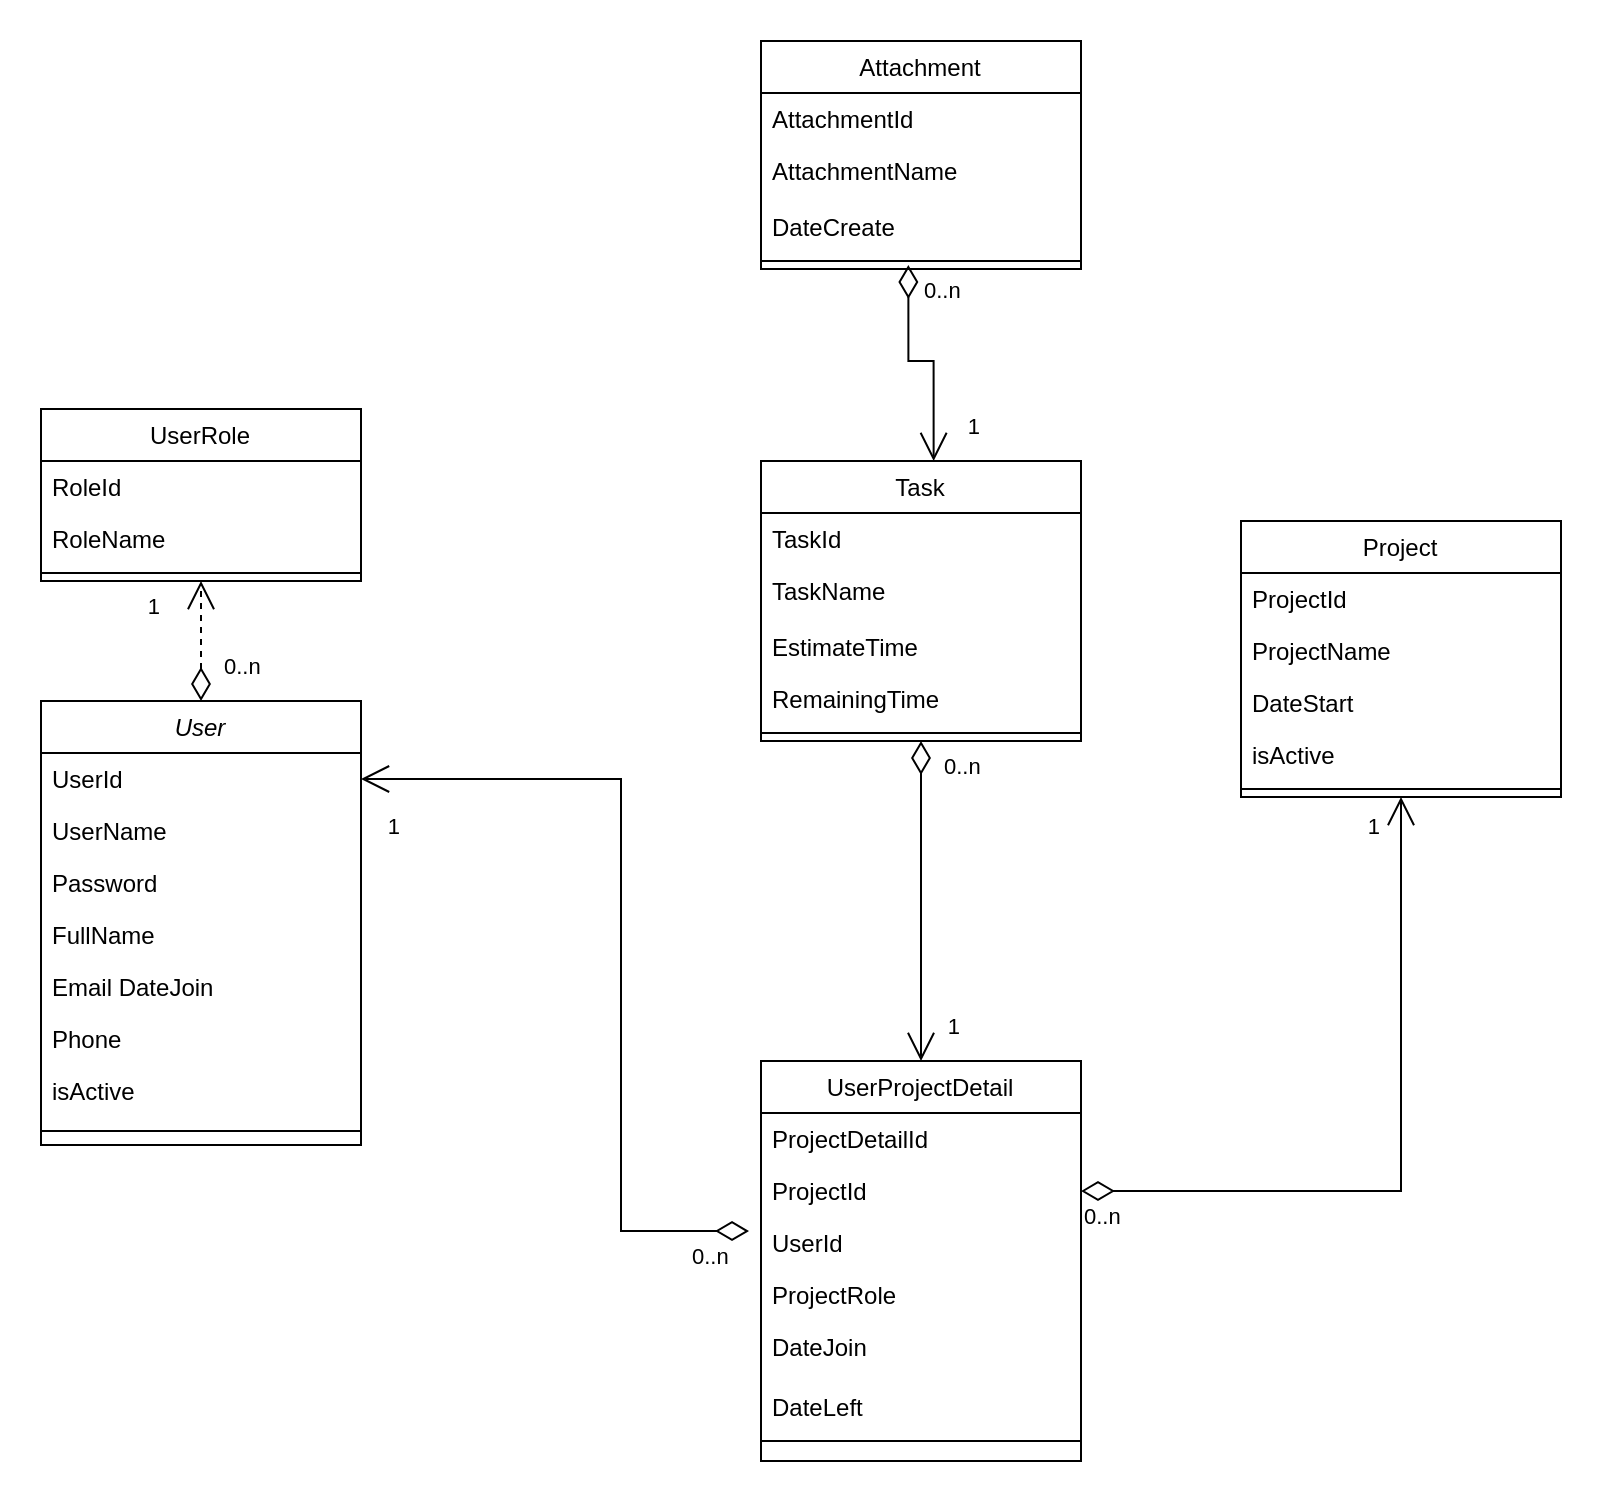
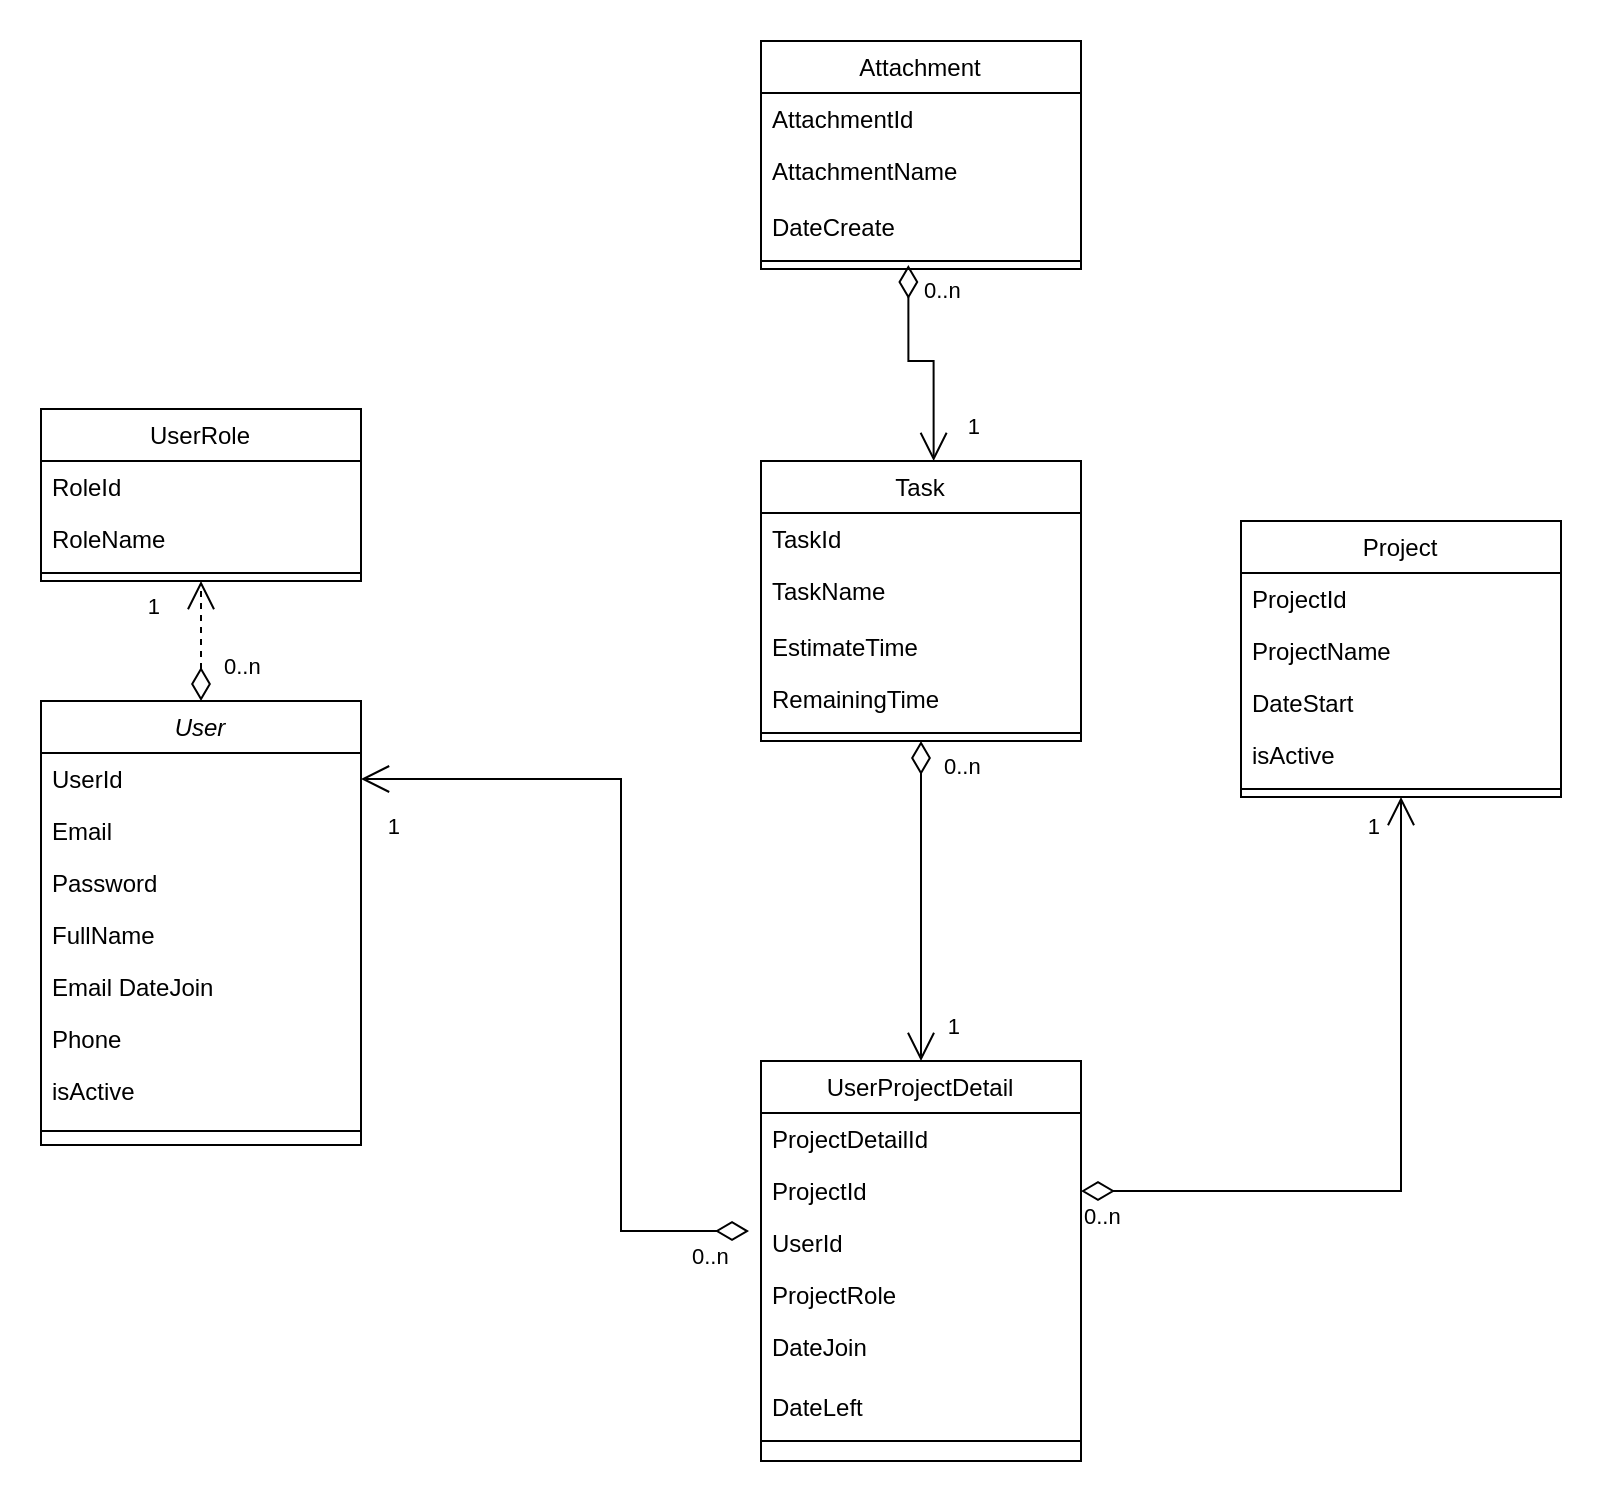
  <mxCell id="0" />
  <mxCell id="1" parent="0" />
  <mxCell id="2" value="User&#10;" style="swimlane;fontStyle=2;align=center;verticalAlign=top;childLayout=stackLayout;horizontal=1;startSize=26;horizontalStack=0;resizeParent=1;resizeLast=0;collapsible=1;marginBottom=0;rounded=0;shadow=0;strokeWidth=1;" vertex="1" parent="1"><mxGeometry x="20" y="350" width="160" height="222" as="geometry"><mxRectangle x="230" y="140" width="160" height="26" as="alternateBounds" /></mxGeometry></mxCell>
  <mxCell id="3" value="UserId" style="text;align=left;verticalAlign=top;spacingLeft=4;spacingRight=4;overflow=hidden;rotatable=0;points=[[0,0.5],[1,0.5]];portConstraint=eastwest;" vertex="1" parent="2"><mxGeometry y="26" width="160" height="26" as="geometry" /></mxCell>
- <mxCell id="4" value="UserName" style="text;align=left;verticalAlign=top;spacingLeft=4;spacingRight=4;overflow=hidden;rotatable=0;points=[[0,0.5],[1,0.5]];portConstraint=eastwest;rounded=0;shadow=0;html=0;" vertex="1" parent="2"><mxGeometry y="52" width="160" height="26" as="geometry" /></mxCell>
+ <mxCell id="4" value="Email" style="text;align=left;verticalAlign=top;spacingLeft=4;spacingRight=4;overflow=hidden;rotatable=0;points=[[0,0.5],[1,0.5]];portConstraint=eastwest;rounded=0;shadow=0;html=0;" vertex="1" parent="2"><mxGeometry y="52" width="160" height="26" as="geometry" /></mxCell>
  <mxCell id="5" value="Password" style="text;align=left;verticalAlign=top;spacingLeft=4;spacingRight=4;overflow=hidden;rotatable=0;points=[[0,0.5],[1,0.5]];portConstraint=eastwest;rounded=0;shadow=0;html=0;" vertex="1" parent="2"><mxGeometry y="78" width="160" height="26" as="geometry" /></mxCell>
  <mxCell id="6" value="FullName" style="text;align=left;verticalAlign=top;spacingLeft=4;spacingRight=4;overflow=hidden;rotatable=0;points=[[0,0.5],[1,0.5]];portConstraint=eastwest;rounded=0;shadow=0;html=0;" vertex="1" parent="2"><mxGeometry y="104" width="160" height="26" as="geometry" /></mxCell>
  <mxCell id="7" value="Email DateJoin" style="text;align=left;verticalAlign=top;spacingLeft=4;spacingRight=4;overflow=hidden;rotatable=0;points=[[0,0.5],[1,0.5]];portConstraint=eastwest;rounded=0;shadow=0;html=0;" vertex="1" parent="2"><mxGeometry y="130" width="160" height="26" as="geometry" /></mxCell>
  <mxCell id="8" value="Phone" style="text;align=left;verticalAlign=top;spacingLeft=4;spacingRight=4;overflow=hidden;rotatable=0;points=[[0,0.5],[1,0.5]];portConstraint=eastwest;rounded=0;shadow=0;html=0;" vertex="1" parent="2"><mxGeometry y="156" width="160" height="26" as="geometry" /></mxCell>
  <mxCell id="9" value="isActive" style="text;align=left;verticalAlign=top;spacingLeft=4;spacingRight=4;overflow=hidden;rotatable=0;points=[[0,0.5],[1,0.5]];portConstraint=eastwest;rounded=0;shadow=0;html=0;" vertex="1" parent="2"><mxGeometry y="182" width="160" height="26" as="geometry" /></mxCell>
  <mxCell id="10" value="" style="line;html=1;strokeWidth=1;align=left;verticalAlign=middle;spacingTop=-1;spacingLeft=3;spacingRight=3;rotatable=0;labelPosition=right;points=[];portConstraint=eastwest;" vertex="1" parent="2"><mxGeometry y="208" width="160" height="14" as="geometry" /></mxCell>
  <mxCell id="11" value="Task" style="swimlane;fontStyle=0;align=center;verticalAlign=top;childLayout=stackLayout;horizontal=1;startSize=26;horizontalStack=0;resizeParent=1;resizeLast=0;collapsible=1;marginBottom=0;rounded=0;shadow=0;strokeWidth=1;" vertex="1" parent="1"><mxGeometry x="380" y="230" width="160" height="140" as="geometry"><mxRectangle x="130" y="380" width="160" height="26" as="alternateBounds" /></mxGeometry></mxCell>
  <mxCell id="12" value="TaskId" style="text;align=left;verticalAlign=top;spacingLeft=4;spacingRight=4;overflow=hidden;rotatable=0;points=[[0,0.5],[1,0.5]];portConstraint=eastwest;" vertex="1" parent="11"><mxGeometry y="26" width="160" height="26" as="geometry" /></mxCell>
  <mxCell id="13" value="TaskName" style="text;align=left;verticalAlign=top;spacingLeft=4;spacingRight=4;overflow=hidden;rotatable=0;points=[[0,0.5],[1,0.5]];portConstraint=eastwest;rounded=0;shadow=0;html=0;" vertex="1" parent="11"><mxGeometry y="52" width="160" height="28" as="geometry" /></mxCell>
  <mxCell id="14" value="EstimateTime" style="text;align=left;verticalAlign=top;spacingLeft=4;spacingRight=4;overflow=hidden;rotatable=0;points=[[0,0.5],[1,0.5]];portConstraint=eastwest;rounded=0;shadow=0;html=0;" vertex="1" parent="11"><mxGeometry y="80" width="160" height="26" as="geometry" /></mxCell>
  <mxCell id="15" value="RemainingTime" style="text;align=left;verticalAlign=top;spacingLeft=4;spacingRight=4;overflow=hidden;rotatable=0;points=[[0,0.5],[1,0.5]];portConstraint=eastwest;rounded=0;shadow=0;html=0;" vertex="1" parent="11"><mxGeometry y="106" width="160" height="26" as="geometry" /></mxCell>
  <mxCell id="16" value="" style="line;html=1;strokeWidth=1;align=left;verticalAlign=middle;spacingTop=-1;spacingLeft=3;spacingRight=3;rotatable=0;labelPosition=right;points=[];portConstraint=eastwest;" vertex="1" parent="11"><mxGeometry y="132" width="160" height="8" as="geometry" /></mxCell>
  <mxCell id="17" value="UserProjectDetail" style="swimlane;fontStyle=0;align=center;verticalAlign=top;childLayout=stackLayout;horizontal=1;startSize=26;horizontalStack=0;resizeParent=1;resizeLast=0;collapsible=1;marginBottom=0;rounded=0;shadow=0;strokeWidth=1;" vertex="1" parent="1"><mxGeometry x="380" y="530" width="160" height="200" as="geometry"><mxRectangle x="340" y="380" width="170" height="26" as="alternateBounds" /></mxGeometry></mxCell>
  <mxCell id="18" value="ProjectDetailId" style="text;align=left;verticalAlign=top;spacingLeft=4;spacingRight=4;overflow=hidden;rotatable=0;points=[[0,0.5],[1,0.5]];portConstraint=eastwest;" vertex="1" parent="17"><mxGeometry y="26" width="160" height="26" as="geometry" /></mxCell>
  <mxCell id="19" value="ProjectId" style="text;align=left;verticalAlign=top;spacingLeft=4;spacingRight=4;overflow=hidden;rotatable=0;points=[[0,0.5],[1,0.5]];portConstraint=eastwest;" vertex="1" parent="17"><mxGeometry y="52" width="160" height="26" as="geometry" /></mxCell>
  <mxCell id="20" value="UserId" style="text;align=left;verticalAlign=top;spacingLeft=4;spacingRight=4;overflow=hidden;rotatable=0;points=[[0,0.5],[1,0.5]];portConstraint=eastwest;" vertex="1" parent="17"><mxGeometry y="78" width="160" height="26" as="geometry" /></mxCell>
  <mxCell id="21" value="ProjectRole" style="text;align=left;verticalAlign=top;spacingLeft=4;spacingRight=4;overflow=hidden;rotatable=0;points=[[0,0.5],[1,0.5]];portConstraint=eastwest;" vertex="1" parent="17"><mxGeometry y="104" width="160" height="26" as="geometry" /></mxCell>
  <mxCell id="22" value="DateJoin" style="text;align=left;verticalAlign=top;spacingLeft=4;spacingRight=4;overflow=hidden;rotatable=0;points=[[0,0.5],[1,0.5]];portConstraint=eastwest;" vertex="1" parent="17"><mxGeometry y="130" width="160" height="30" as="geometry" /></mxCell>
  <mxCell id="23" value="DateLeft" style="text;align=left;verticalAlign=top;spacingLeft=4;spacingRight=4;overflow=hidden;rotatable=0;points=[[0,0.5],[1,0.5]];portConstraint=eastwest;" vertex="1" parent="17"><mxGeometry y="160" width="160" height="26" as="geometry" /></mxCell>
  <mxCell id="24" value="" style="line;html=1;strokeWidth=1;align=left;verticalAlign=middle;spacingTop=-1;spacingLeft=3;spacingRight=3;rotatable=0;labelPosition=right;points=[];portConstraint=eastwest;" vertex="1" parent="17"><mxGeometry y="186" width="160" height="8" as="geometry" /></mxCell>
  <mxCell id="25" value="Project" style="swimlane;fontStyle=0;align=center;verticalAlign=top;childLayout=stackLayout;horizontal=1;startSize=26;horizontalStack=0;resizeParent=1;resizeLast=0;collapsible=1;marginBottom=0;rounded=0;shadow=0;strokeWidth=1;" vertex="1" parent="1"><mxGeometry x="620" y="260" width="160" height="138" as="geometry"><mxRectangle x="550" y="140" width="160" height="26" as="alternateBounds" /></mxGeometry></mxCell>
  <mxCell id="26" value="ProjectId" style="text;align=left;verticalAlign=top;spacingLeft=4;spacingRight=4;overflow=hidden;rotatable=0;points=[[0,0.5],[1,0.5]];portConstraint=eastwest;" vertex="1" parent="25"><mxGeometry y="26" width="160" height="26" as="geometry" /></mxCell>
  <mxCell id="27" value="ProjectName" style="text;align=left;verticalAlign=top;spacingLeft=4;spacingRight=4;overflow=hidden;rotatable=0;points=[[0,0.5],[1,0.5]];portConstraint=eastwest;rounded=0;shadow=0;html=0;" vertex="1" parent="25"><mxGeometry y="52" width="160" height="26" as="geometry" /></mxCell>
  <mxCell id="28" value="DateStart" style="text;align=left;verticalAlign=top;spacingLeft=4;spacingRight=4;overflow=hidden;rotatable=0;points=[[0,0.5],[1,0.5]];portConstraint=eastwest;rounded=0;shadow=0;html=0;" vertex="1" parent="25"><mxGeometry y="78" width="160" height="26" as="geometry" /></mxCell>
  <mxCell id="29" value="isActive" style="text;align=left;verticalAlign=top;spacingLeft=4;spacingRight=4;overflow=hidden;rotatable=0;points=[[0,0.5],[1,0.5]];portConstraint=eastwest;rounded=0;shadow=0;html=0;" vertex="1" parent="25"><mxGeometry y="104" width="160" height="26" as="geometry" /></mxCell>
  <mxCell id="30" value="" style="line;html=1;strokeWidth=1;align=left;verticalAlign=middle;spacingTop=-1;spacingLeft=3;spacingRight=3;rotatable=0;labelPosition=right;points=[];portConstraint=eastwest;" vertex="1" parent="25"><mxGeometry y="130" width="160" height="8" as="geometry" /></mxCell>
  <mxCell id="31" value="UserRole" style="swimlane;fontStyle=0;align=center;verticalAlign=top;childLayout=stackLayout;horizontal=1;startSize=26;horizontalStack=0;resizeParent=1;resizeLast=0;collapsible=1;marginBottom=0;rounded=0;shadow=0;strokeWidth=1;" vertex="1" parent="1"><mxGeometry x="20" y="204" width="160" height="86" as="geometry"><mxRectangle x="130" y="380" width="160" height="26" as="alternateBounds" /></mxGeometry></mxCell>
  <mxCell id="32" value="RoleId" style="text;align=left;verticalAlign=top;spacingLeft=4;spacingRight=4;overflow=hidden;rotatable=0;points=[[0,0.5],[1,0.5]];portConstraint=eastwest;" vertex="1" parent="31"><mxGeometry y="26" width="160" height="26" as="geometry" /></mxCell>
  <mxCell id="33" value="RoleName" style="text;align=left;verticalAlign=top;spacingLeft=4;spacingRight=4;overflow=hidden;rotatable=0;points=[[0,0.5],[1,0.5]];portConstraint=eastwest;rounded=0;shadow=0;html=0;" vertex="1" parent="31"><mxGeometry y="52" width="160" height="26" as="geometry" /></mxCell>
  <mxCell id="34" value="" style="line;html=1;strokeWidth=1;align=left;verticalAlign=middle;spacingTop=-1;spacingLeft=3;spacingRight=3;rotatable=0;labelPosition=right;points=[];portConstraint=eastwest;" vertex="1" parent="31"><mxGeometry y="78" width="160" height="8" as="geometry" /></mxCell>
  <mxCell id="35" value="" style="endArrow=open;html=1;endSize=12;startArrow=diamondThin;startSize=14;startFill=0;edgeStyle=orthogonalEdgeStyle;rounded=0;exitX=1;exitY=0.5;exitDx=0;exitDy=0;entryX=0.5;entryY=1;entryDx=0;entryDy=0;" edge="1" parent="1"><mxGeometry relative="1" as="geometry"><mxPoint x="540" y="595" as="sourcePoint" /><mxPoint x="700" y="398" as="targetPoint" /><Array as="points"><mxPoint x="700" y="595" /></Array></mxGeometry></mxCell>
  <mxCell id="36" value="0..n" style="edgeLabel;resizable=0;html=1;align=left;verticalAlign=top;" connectable="0" vertex="1" parent="35"><mxGeometry x="-1" relative="1" as="geometry" /></mxCell>
  <mxCell id="37" value="1" style="edgeLabel;resizable=0;html=1;align=right;verticalAlign=top;" connectable="0" vertex="1" parent="35"><mxGeometry x="1" relative="1" as="geometry"><mxPoint x="-10" y="2" as="offset" /></mxGeometry></mxCell>
  <mxCell id="38" value="" style="endArrow=open;html=1;endSize=12;startArrow=diamondThin;startSize=14;startFill=0;edgeStyle=orthogonalEdgeStyle;rounded=0;exitX=0.5;exitY=0;exitDx=0;exitDy=0;entryX=0.5;entryY=1;entryDx=0;entryDy=0;dashed=1;" edge="1" parent="1" source="2" target="31"><mxGeometry relative="1" as="geometry"><mxPoint x="130" y="400" as="sourcePoint" /><mxPoint x="290" y="400" as="targetPoint" /></mxGeometry></mxCell>
  <mxCell id="39" value="0..n" style="edgeLabel;resizable=0;html=1;align=left;verticalAlign=top;" connectable="0" vertex="1" parent="38"><mxGeometry x="-1" relative="1" as="geometry"><mxPoint x="10" y="-30" as="offset" /></mxGeometry></mxCell>
  <mxCell id="40" value="1" style="edgeLabel;resizable=0;html=1;align=right;verticalAlign=top;" connectable="0" vertex="1" parent="38"><mxGeometry x="1" relative="1" as="geometry"><mxPoint x="-20" as="offset" /></mxGeometry></mxCell>
  <mxCell id="41" value="" style="endArrow=open;html=1;endSize=12;startArrow=diamondThin;startSize=14;startFill=0;edgeStyle=orthogonalEdgeStyle;rounded=0;entryX=1;entryY=0.5;entryDx=0;entryDy=0;" edge="1" parent="1"><mxGeometry x="0.181" y="10" relative="1" as="geometry"><mxPoint x="374" y="615.006" as="sourcePoint" /><mxPoint x="180" y="389" as="targetPoint" /><Array as="points"><mxPoint x="310" y="615" /><mxPoint x="310" y="389" /></Array><mxPoint as="offset" /></mxGeometry></mxCell>
  <mxCell id="42" value="0..n" style="edgeLabel;resizable=0;html=1;align=left;verticalAlign=top;" connectable="0" vertex="1" parent="41"><mxGeometry x="-1" relative="1" as="geometry"><mxPoint x="-30" as="offset" /></mxGeometry></mxCell>
  <mxCell id="43" value="1" style="edgeLabel;resizable=0;html=1;align=right;verticalAlign=top;" connectable="0" vertex="1" parent="41"><mxGeometry x="1" relative="1" as="geometry"><mxPoint x="20" y="11" as="offset" /></mxGeometry></mxCell>
  <mxCell id="44" value="" style="endArrow=open;html=1;endSize=12;startArrow=diamondThin;startSize=14;startFill=0;edgeStyle=orthogonalEdgeStyle;rounded=0;labelBackgroundColor=default;strokeColor=default;align=center;verticalAlign=middle;fontFamily=Helvetica;fontSize=11;fontColor=default;shape=connector;entryX=0.5;entryY=0;entryDx=0;entryDy=0;exitX=0.5;exitY=1;exitDx=0;exitDy=0;" edge="1" parent="1" source="11" target="17"><mxGeometry relative="1" as="geometry"><mxPoint x="170" y="430" as="sourcePoint" /><mxPoint x="330" y="430" as="targetPoint" /></mxGeometry></mxCell>
  <mxCell id="45" value="0..n" style="edgeLabel;resizable=0;html=1;align=left;verticalAlign=top;fontFamily=Helvetica;fontSize=11;fontColor=default;" connectable="0" vertex="1" parent="44"><mxGeometry x="-1" relative="1" as="geometry"><mxPoint x="10" as="offset" /></mxGeometry></mxCell>
  <mxCell id="46" value="1" style="edgeLabel;resizable=0;html=1;align=right;verticalAlign=top;fontFamily=Helvetica;fontSize=11;fontColor=default;" connectable="0" vertex="1" parent="44"><mxGeometry x="1" relative="1" as="geometry"><mxPoint x="20" y="-30" as="offset" /></mxGeometry></mxCell>
  <mxCell id="47" value="Attachment" style="swimlane;fontStyle=0;align=center;verticalAlign=top;childLayout=stackLayout;horizontal=1;startSize=26;horizontalStack=0;resizeParent=1;resizeLast=0;collapsible=1;marginBottom=0;rounded=0;shadow=0;strokeWidth=1;" vertex="1" parent="1"><mxGeometry x="380" y="20" width="160" height="114" as="geometry"><mxRectangle x="130" y="380" width="160" height="26" as="alternateBounds" /></mxGeometry></mxCell>
  <mxCell id="48" value="AttachmentId" style="text;align=left;verticalAlign=top;spacingLeft=4;spacingRight=4;overflow=hidden;rotatable=0;points=[[0,0.5],[1,0.5]];portConstraint=eastwest;" vertex="1" parent="47"><mxGeometry y="26" width="160" height="26" as="geometry" /></mxCell>
  <mxCell id="49" value="AttachmentName" style="text;align=left;verticalAlign=top;spacingLeft=4;spacingRight=4;overflow=hidden;rotatable=0;points=[[0,0.5],[1,0.5]];portConstraint=eastwest;rounded=0;shadow=0;html=0;" vertex="1" parent="47"><mxGeometry y="52" width="160" height="28" as="geometry" /></mxCell>
  <mxCell id="50" value="DateCreate" style="text;align=left;verticalAlign=top;spacingLeft=4;spacingRight=4;overflow=hidden;rotatable=0;points=[[0,0.5],[1,0.5]];portConstraint=eastwest;rounded=0;shadow=0;html=0;" vertex="1" parent="47"><mxGeometry y="80" width="160" height="26" as="geometry" /></mxCell>
  <mxCell id="51" value="" style="line;html=1;strokeWidth=1;align=left;verticalAlign=middle;spacingTop=-1;spacingLeft=3;spacingRight=3;rotatable=0;labelPosition=right;points=[];portConstraint=eastwest;" vertex="1" parent="47"><mxGeometry y="106" width="160" height="8" as="geometry" /></mxCell>
  <mxCell id="52" value="" style="endArrow=open;html=1;endSize=12;startArrow=diamondThin;startSize=14;startFill=0;edgeStyle=orthogonalEdgeStyle;rounded=0;labelBackgroundColor=default;strokeColor=default;align=center;verticalAlign=middle;fontFamily=Helvetica;fontSize=11;fontColor=default;shape=connector;exitX=0.421;exitY=0.757;exitDx=0;exitDy=0;exitPerimeter=0;entryX=0.5;entryY=0;entryDx=0;entryDy=0;" edge="1" parent="1"><mxGeometry x="-0.086" y="10" relative="1" as="geometry"><mxPoint x="453.68" y="132.056" as="sourcePoint" /><mxPoint x="466.32" y="230" as="targetPoint" /><Array as="points"><mxPoint x="454" y="180" /><mxPoint x="466" y="180" /></Array><mxPoint as="offset" /></mxGeometry></mxCell>
  <mxCell id="53" value="0..n" style="edgeLabel;resizable=0;html=1;align=left;verticalAlign=top;fontFamily=Helvetica;fontSize=11;fontColor=default;" connectable="0" vertex="1" parent="52"><mxGeometry x="-1" relative="1" as="geometry"><mxPoint x="6" as="offset" /></mxGeometry></mxCell>
  <mxCell id="54" value="1" style="edgeLabel;resizable=0;html=1;align=right;verticalAlign=top;fontFamily=Helvetica;fontSize=11;fontColor=default;" connectable="0" vertex="1" parent="52"><mxGeometry x="1" relative="1" as="geometry"><mxPoint x="24" y="-30" as="offset" /></mxGeometry></mxCell>
